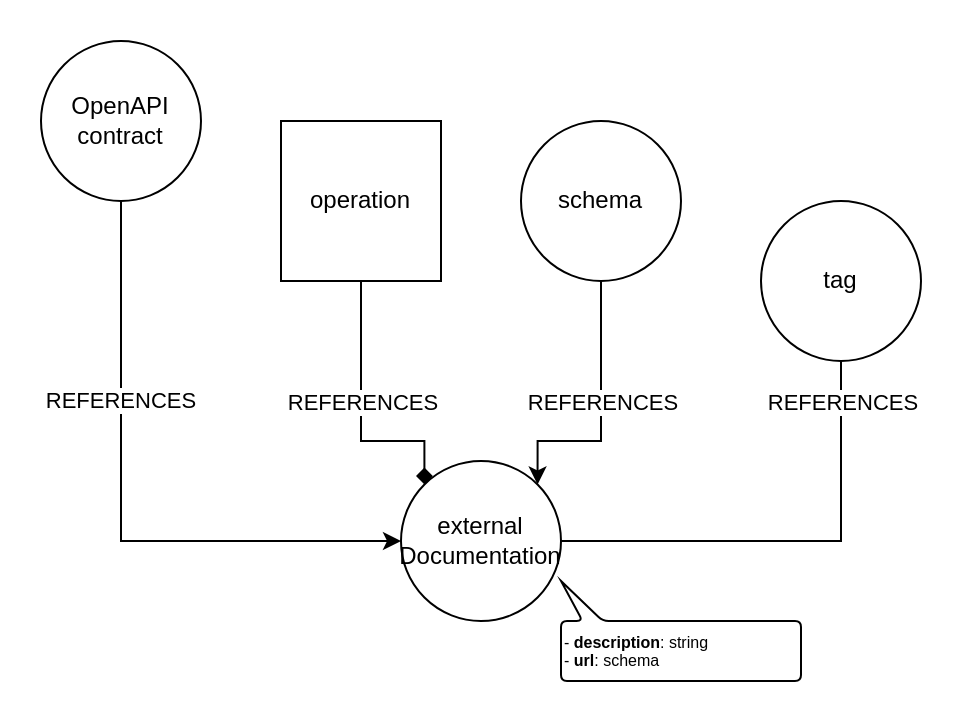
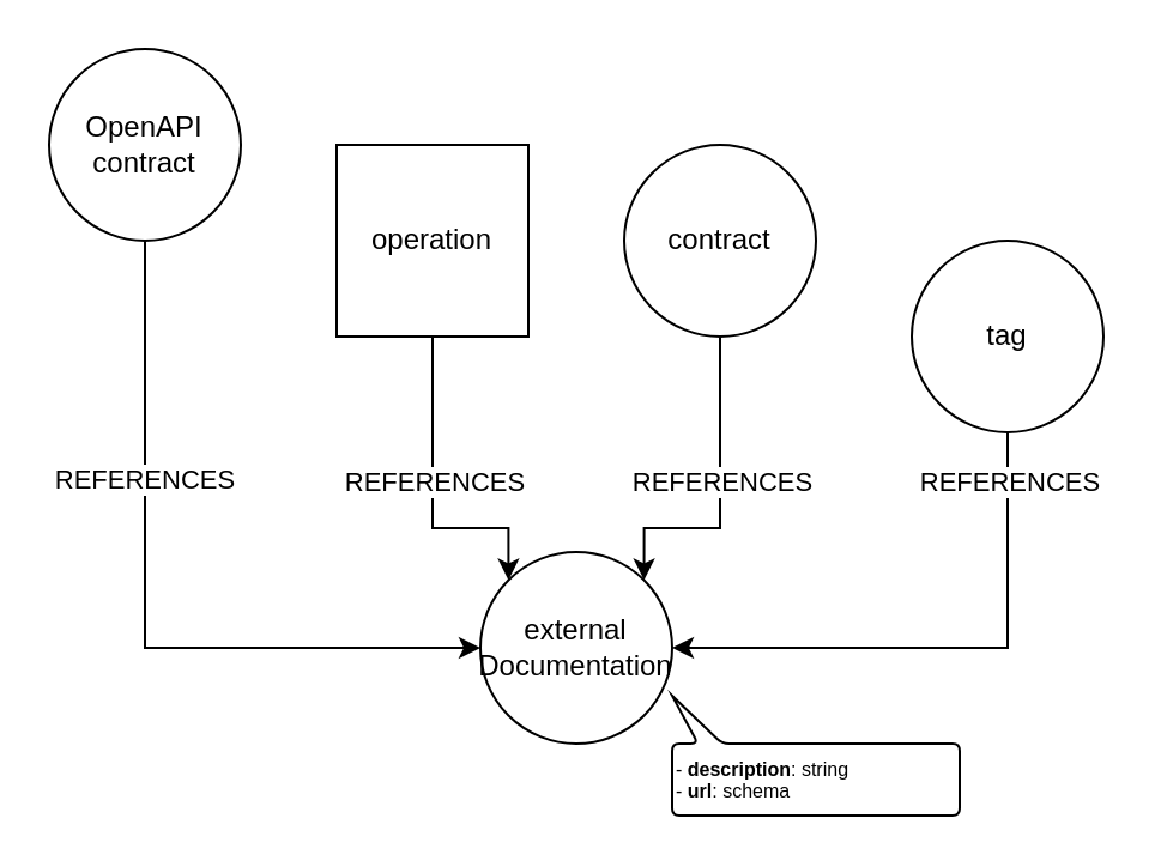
  <mxCell id="0" />
  <mxCell id="1" parent="0" />
  <mxCell id="2" value="external Documentation" style="ellipse;whiteSpace=wrap;html=1;aspect=fixed;" parent="1" vertex="1"><mxGeometry x="200" y="230" width="80" height="80" as="geometry" /></mxCell>
- <mxCell id="3" style="edgeStyle=orthogonalEdgeStyle;rounded=0;orthogonalLoop=1;jettySize=auto;html=1;entryX=0;entryY=0;entryDx=0;entryDy=0;endArrow=diamond;" parent="1" source="5" target="2" edge="1"><mxGeometry relative="1" as="geometry"><Array as="points"><mxPoint x="180" y="220" /><mxPoint x="212" y="220" /></Array></mxGeometry></mxCell>
+ <mxCell id="3" style="edgeStyle=orthogonalEdgeStyle;rounded=0;orthogonalLoop=1;jettySize=auto;html=1;entryX=0;entryY=0;entryDx=0;entryDy=0;" parent="1" source="5" target="2" edge="1"><mxGeometry relative="1" as="geometry"><Array as="points"><mxPoint x="180" y="220" /><mxPoint x="212" y="220" /></Array></mxGeometry></mxCell>
  <mxCell id="4" value="REFERENCES" style="edgeLabel;html=1;align=center;verticalAlign=middle;resizable=0;points=[];" parent="3" vertex="1" connectable="0"><mxGeometry x="-0.478" relative="1" as="geometry"><mxPoint y="25" as="offset" /></mxGeometry></mxCell>
  <mxCell id="5" value="operation" style="whiteSpace=wrap;html=1;aspect=fixed;rounded=0;" parent="1" vertex="1"><mxGeometry x="140" y="60" width="80" height="80" as="geometry" /></mxCell>
  <mxCell id="6" style="edgeStyle=orthogonalEdgeStyle;rounded=0;orthogonalLoop=1;jettySize=auto;html=1;entryX=1;entryY=0;entryDx=0;entryDy=0;" parent="1" source="8" target="2" edge="1"><mxGeometry relative="1" as="geometry"><Array as="points"><mxPoint x="300" y="220" /><mxPoint x="268" y="220" /></Array></mxGeometry></mxCell>
  <mxCell id="7" value="REFERENCES" style="edgeLabel;html=1;align=center;verticalAlign=middle;resizable=0;points=[];" parent="6" vertex="1" connectable="0"><mxGeometry x="-0.478" y="-1" relative="1" as="geometry"><mxPoint x="1" y="25" as="offset" /></mxGeometry></mxCell>
- <mxCell id="8" value="schema" style="ellipse;whiteSpace=wrap;html=1;aspect=fixed;" parent="1" vertex="1"><mxGeometry x="260" y="60" width="80" height="80" as="geometry" /></mxCell>
- <mxCell id="9" style="edgeStyle=orthogonalEdgeStyle;rounded=0;orthogonalLoop=1;jettySize=auto;html=1;entryX=1;entryY=0.5;entryDx=0;entryDy=0;endArrow=none;" parent="1" source="11" target="2" edge="1"><mxGeometry relative="1" as="geometry"><Array as="points"><mxPoint x="420" y="270" /></Array></mxGeometry></mxCell>
+ <mxCell id="8" value="contract" style="ellipse;whiteSpace=wrap;html=1;aspect=fixed;" parent="1" vertex="1"><mxGeometry x="260" y="60" width="80" height="80" as="geometry" /></mxCell>
+ <mxCell id="9" style="edgeStyle=orthogonalEdgeStyle;rounded=0;orthogonalLoop=1;jettySize=auto;html=1;entryX=1;entryY=0.5;entryDx=0;entryDy=0;" parent="1" source="11" target="2" edge="1"><mxGeometry relative="1" as="geometry"><Array as="points"><mxPoint x="420" y="270" /></Array></mxGeometry></mxCell>
  <mxCell id="10" value="REFERENCES" style="edgeLabel;html=1;align=center;verticalAlign=middle;resizable=0;points=[];" parent="9" vertex="1" connectable="0"><mxGeometry x="-0.738" y="1" relative="1" as="geometry"><mxPoint x="-1" y="-10" as="offset" /></mxGeometry></mxCell>
  <mxCell id="11" value="tag" style="ellipse;whiteSpace=wrap;html=1;aspect=fixed;" parent="1" vertex="1"><mxGeometry x="380" y="100" width="80" height="80" as="geometry" /></mxCell>
  <mxCell id="12" value="REFERENCES" style="edgeStyle=orthogonalEdgeStyle;rounded=0;orthogonalLoop=1;jettySize=auto;html=1;entryX=0;entryY=0.5;entryDx=0;entryDy=0;" parent="1" source="13" target="2" edge="1"><mxGeometry x="-0.355" relative="1" as="geometry"><Array as="points"><mxPoint x="60" y="270" /></Array><mxPoint as="offset" /></mxGeometry></mxCell>
  <mxCell id="13" value="OpenAPI contract" style="ellipse;whiteSpace=wrap;html=1;aspect=fixed;" parent="1" vertex="1"><mxGeometry x="20" y="20" width="80" height="80" as="geometry" /></mxCell>
  <mxCell id="14" value="&lt;p style=&quot;line-height: 60%;&quot;&gt;&lt;span style=&quot;font-size: 8px; background-color: initial;&quot;&gt;- &lt;b&gt;description&lt;/b&gt;: string&lt;br&gt;- &lt;/span&gt;&lt;b style=&quot;font-size: 8px; background-color: initial;&quot;&gt;url&lt;/b&gt;&lt;span style=&quot;font-size: 8px; background-color: initial;&quot;&gt;: schema&lt;/span&gt;&lt;br&gt;&lt;/p&gt;" style="shape=callout;whiteSpace=wrap;html=1;perimeter=calloutPerimeter;rounded=1;base=10;size=20;position=0.09;arcSize=6;position2=0;align=left;flipH=0;flipV=1;" vertex="1" parent="1"><mxGeometry x="280" y="290" width="120" height="50" as="geometry" /></mxCell>
